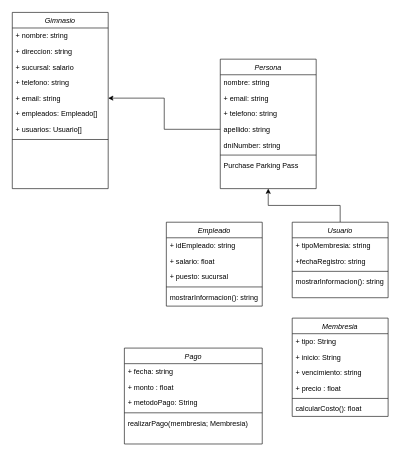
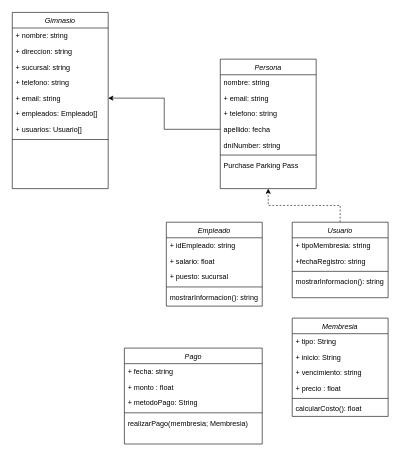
  <mxCell id="0" />
  <mxCell id="1" parent="0" />
  <mxCell id="2" value="Gimnasio" style="swimlane;fontStyle=2;align=center;verticalAlign=top;childLayout=stackLayout;horizontal=1;startSize=26;horizontalStack=0;resizeParent=1;resizeLast=0;collapsible=1;marginBottom=0;rounded=0;shadow=0;strokeWidth=1;" parent="1" vertex="1"><mxGeometry x="20" y="20" width="160" height="294" as="geometry"><mxRectangle x="230" y="140" width="160" height="26" as="alternateBounds" /></mxGeometry></mxCell>
  <mxCell id="3" value="+ nombre: string" style="text;align=left;verticalAlign=top;spacingLeft=4;spacingRight=4;overflow=hidden;rotatable=0;points=[[0,0.5],[1,0.5]];portConstraint=eastwest;" vertex="1" parent="2"><mxGeometry y="26" width="160" height="26" as="geometry" /></mxCell>
  <mxCell id="4" value="+ direccion: string" style="text;align=left;verticalAlign=top;spacingLeft=4;spacingRight=4;overflow=hidden;rotatable=0;points=[[0,0.5],[1,0.5]];portConstraint=eastwest;rounded=0;shadow=0;html=0;" vertex="1" parent="2"><mxGeometry y="52" width="160" height="26" as="geometry" /></mxCell>
- <mxCell id="5" value="+ sucursal: salario" style="text;align=left;verticalAlign=top;spacingLeft=4;spacingRight=4;overflow=hidden;rotatable=0;points=[[0,0.5],[1,0.5]];portConstraint=eastwest;rounded=0;shadow=0;html=0;" parent="2" vertex="1"><mxGeometry y="78" width="160" height="26" as="geometry" /></mxCell>
+ <mxCell id="5" value="+ sucursal: string" style="text;align=left;verticalAlign=top;spacingLeft=4;spacingRight=4;overflow=hidden;rotatable=0;points=[[0,0.5],[1,0.5]];portConstraint=eastwest;rounded=0;shadow=0;html=0;" parent="2" vertex="1"><mxGeometry y="78" width="160" height="26" as="geometry" /></mxCell>
  <mxCell id="6" value="+ telefono: string" style="text;align=left;verticalAlign=top;spacingLeft=4;spacingRight=4;overflow=hidden;rotatable=0;points=[[0,0.5],[1,0.5]];portConstraint=eastwest;rounded=0;shadow=0;html=0;container=1;" vertex="1" parent="2"><mxGeometry y="104" width="160" height="26" as="geometry" /></mxCell>
  <mxCell id="7" value="+ email: string" style="text;align=left;verticalAlign=top;spacingLeft=4;spacingRight=4;overflow=hidden;rotatable=0;points=[[0,0.5],[1,0.5]];portConstraint=eastwest;rounded=0;shadow=0;html=0;" parent="2" vertex="1"><mxGeometry y="130" width="160" height="26" as="geometry" /></mxCell>
  <mxCell id="8" value="+ empleados: Empleado[]&#10;" style="text;align=left;verticalAlign=top;spacingLeft=4;spacingRight=4;overflow=hidden;rotatable=0;points=[[0,0.5],[1,0.5]];portConstraint=eastwest;" vertex="1" parent="2"><mxGeometry y="156" width="160" height="26" as="geometry" /></mxCell>
  <mxCell id="9" value="+ usuarios: Usuario[]" style="text;align=left;verticalAlign=top;spacingLeft=4;spacingRight=4;overflow=hidden;rotatable=0;points=[[0,0.5],[1,0.5]];portConstraint=eastwest;" vertex="1" parent="2"><mxGeometry y="182" width="160" height="26" as="geometry" /></mxCell>
  <mxCell id="10" value="" style="line;html=1;strokeWidth=1;align=left;verticalAlign=middle;spacingTop=-1;spacingLeft=3;spacingRight=3;rotatable=0;labelPosition=right;points=[];portConstraint=eastwest;" parent="2" vertex="1"><mxGeometry y="208" width="160" height="8" as="geometry" /></mxCell>
  <mxCell id="11" value="Empleado" style="swimlane;fontStyle=2;align=center;verticalAlign=top;childLayout=stackLayout;horizontal=1;startSize=26;horizontalStack=0;resizeParent=1;resizeLast=0;collapsible=1;marginBottom=0;rounded=0;shadow=0;strokeWidth=1;" vertex="1" parent="1"><mxGeometry x="277" y="370" width="160" height="140" as="geometry"><mxRectangle x="230" y="140" width="160" height="26" as="alternateBounds" /></mxGeometry></mxCell>
  <mxCell id="12" value="+ idEmpleado: string" style="text;align=left;verticalAlign=top;spacingLeft=4;spacingRight=4;overflow=hidden;rotatable=0;points=[[0,0.5],[1,0.5]];portConstraint=eastwest;" vertex="1" parent="11"><mxGeometry y="26" width="160" height="26" as="geometry" /></mxCell>
  <mxCell id="13" value="+ salario: float" style="text;align=left;verticalAlign=top;spacingLeft=4;spacingRight=4;overflow=hidden;rotatable=0;points=[[0,0.5],[1,0.5]];portConstraint=eastwest;rounded=0;shadow=0;html=0;" vertex="1" parent="11"><mxGeometry y="52" width="160" height="26" as="geometry" /></mxCell>
  <mxCell id="14" value="+ puesto: sucursal" style="text;align=left;verticalAlign=top;spacingLeft=4;spacingRight=4;overflow=hidden;rotatable=0;points=[[0,0.5],[1,0.5]];portConstraint=eastwest;rounded=0;shadow=0;html=0;" vertex="1" parent="11"><mxGeometry y="78" width="160" height="26" as="geometry" /></mxCell>
  <mxCell id="15" value="" style="line;html=1;strokeWidth=1;align=left;verticalAlign=middle;spacingTop=-1;spacingLeft=3;spacingRight=3;rotatable=0;labelPosition=right;points=[];portConstraint=eastwest;" vertex="1" parent="11"><mxGeometry y="104" width="160" height="8" as="geometry" /></mxCell>
  <mxCell id="16" value="mostrarInformacion(): string" style="text;align=left;verticalAlign=top;spacingLeft=4;spacingRight=4;overflow=hidden;rotatable=0;points=[[0,0.5],[1,0.5]];portConstraint=eastwest;" vertex="1" parent="11"><mxGeometry y="112" width="160" height="26" as="geometry" /></mxCell>
  <mxCell id="17" value="Persona" style="swimlane;fontStyle=2;align=center;verticalAlign=top;childLayout=stackLayout;horizontal=1;startSize=26;horizontalStack=0;resizeParent=1;resizeLast=0;collapsible=1;marginBottom=0;rounded=0;shadow=0;strokeWidth=1;" vertex="1" parent="1"><mxGeometry x="367" y="98" width="160" height="216" as="geometry"><mxRectangle x="230" y="140" width="160" height="26" as="alternateBounds" /></mxGeometry></mxCell>
  <mxCell id="18" value="nombre: string" style="text;align=left;verticalAlign=top;spacingLeft=4;spacingRight=4;overflow=hidden;rotatable=0;points=[[0,0.5],[1,0.5]];portConstraint=eastwest;" vertex="1" parent="17"><mxGeometry y="26" width="160" height="26" as="geometry" /></mxCell>
  <mxCell id="19" value="+ email: string" style="text;align=left;verticalAlign=top;spacingLeft=4;spacingRight=4;overflow=hidden;rotatable=0;points=[[0,0.5],[1,0.5]];portConstraint=eastwest;rounded=0;shadow=0;html=0;" vertex="1" parent="17"><mxGeometry y="52" width="160" height="26" as="geometry" /></mxCell>
  <mxCell id="20" value="+ telefono: string" style="text;align=left;verticalAlign=top;spacingLeft=4;spacingRight=4;overflow=hidden;rotatable=0;points=[[0,0.5],[1,0.5]];portConstraint=eastwest;rounded=0;shadow=0;html=0;container=1;" vertex="1" parent="17"><mxGeometry y="78" width="160" height="26" as="geometry" /></mxCell>
- <mxCell id="21" value="apellido: string" style="text;align=left;verticalAlign=top;spacingLeft=4;spacingRight=4;overflow=hidden;rotatable=0;points=[[0,0.5],[1,0.5]];portConstraint=eastwest;rounded=0;shadow=0;html=0;" vertex="1" parent="17"><mxGeometry y="104" width="160" height="26" as="geometry" /></mxCell>
+ <mxCell id="21" value="apellido: fecha" style="text;align=left;verticalAlign=top;spacingLeft=4;spacingRight=4;overflow=hidden;rotatable=0;points=[[0,0.5],[1,0.5]];portConstraint=eastwest;rounded=0;shadow=0;html=0;" vertex="1" parent="17"><mxGeometry y="104" width="160" height="26" as="geometry" /></mxCell>
  <mxCell id="22" value="dniNumber: string" style="text;align=left;verticalAlign=top;spacingLeft=4;spacingRight=4;overflow=hidden;rotatable=0;points=[[0,0.5],[1,0.5]];portConstraint=eastwest;rounded=0;shadow=0;html=0;" vertex="1" parent="17"><mxGeometry y="130" width="160" height="26" as="geometry" /></mxCell>
  <mxCell id="23" value="" style="line;html=1;strokeWidth=1;align=left;verticalAlign=middle;spacingTop=-1;spacingLeft=3;spacingRight=3;rotatable=0;labelPosition=right;points=[];portConstraint=eastwest;" vertex="1" parent="17"><mxGeometry y="156" width="160" height="8" as="geometry" /></mxCell>
  <mxCell id="24" value="Purchase Parking Pass" style="text;align=left;verticalAlign=top;spacingLeft=4;spacingRight=4;overflow=hidden;rotatable=0;points=[[0,0.5],[1,0.5]];portConstraint=eastwest;" vertex="1" parent="17"><mxGeometry y="164" width="160" height="26" as="geometry" /></mxCell>
  <mxCell id="25" value="Membresia" style="swimlane;fontStyle=2;align=center;verticalAlign=top;childLayout=stackLayout;horizontal=1;startSize=26;horizontalStack=0;resizeParent=1;resizeLast=0;collapsible=1;marginBottom=0;rounded=0;shadow=0;strokeWidth=1;" vertex="1" parent="1"><mxGeometry x="487" y="530" width="160" height="164" as="geometry"><mxRectangle x="230" y="140" width="160" height="26" as="alternateBounds" /></mxGeometry></mxCell>
  <mxCell id="26" value="+ tipo: String" style="text;align=left;verticalAlign=top;spacingLeft=4;spacingRight=4;overflow=hidden;rotatable=0;points=[[0,0.5],[1,0.5]];portConstraint=eastwest;" vertex="1" parent="25"><mxGeometry y="26" width="160" height="26" as="geometry" /></mxCell>
  <mxCell id="27" value="+ inicio: String" style="text;align=left;verticalAlign=top;spacingLeft=4;spacingRight=4;overflow=hidden;rotatable=0;points=[[0,0.5],[1,0.5]];portConstraint=eastwest;rounded=0;shadow=0;html=0;" vertex="1" parent="25"><mxGeometry y="52" width="160" height="26" as="geometry" /></mxCell>
  <mxCell id="28" value="+ vencimiento: string" style="text;align=left;verticalAlign=top;spacingLeft=4;spacingRight=4;overflow=hidden;rotatable=0;points=[[0,0.5],[1,0.5]];portConstraint=eastwest;rounded=0;shadow=0;html=0;" vertex="1" parent="25"><mxGeometry y="78" width="160" height="26" as="geometry" /></mxCell>
  <mxCell id="29" value="+ precio : float" style="text;align=left;verticalAlign=top;spacingLeft=4;spacingRight=4;overflow=hidden;rotatable=0;points=[[0,0.5],[1,0.5]];portConstraint=eastwest;rounded=0;shadow=0;html=0;" vertex="1" parent="25"><mxGeometry y="104" width="160" height="26" as="geometry" /></mxCell>
  <mxCell id="30" value="" style="line;html=1;strokeWidth=1;align=left;verticalAlign=middle;spacingTop=-1;spacingLeft=3;spacingRight=3;rotatable=0;labelPosition=right;points=[];portConstraint=eastwest;" vertex="1" parent="25"><mxGeometry y="130" width="160" height="8" as="geometry" /></mxCell>
  <mxCell id="31" value="calcularCosto(): float" style="text;align=left;verticalAlign=top;spacingLeft=4;spacingRight=4;overflow=hidden;rotatable=0;points=[[0,0.5],[1,0.5]];portConstraint=eastwest;" vertex="1" parent="25"><mxGeometry y="138" width="160" height="26" as="geometry" /></mxCell>
- <mxCell id="32" style="edgeStyle=orthogonalEdgeStyle;rounded=0;orthogonalLoop=1;jettySize=auto;html=1;exitX=0.5;exitY=0;exitDx=0;exitDy=0;entryX=0.5;entryY=1;entryDx=0;entryDy=0;" edge="1" parent="1" source="33" target="17"><mxGeometry relative="1" as="geometry" /></mxCell>
+ <mxCell id="32" style="edgeStyle=orthogonalEdgeStyle;rounded=0;orthogonalLoop=1;jettySize=auto;html=1;exitX=0.5;exitY=0;exitDx=0;exitDy=0;entryX=0.5;entryY=1;entryDx=0;entryDy=0;dashed=1;" edge="1" parent="1" source="33" target="17"><mxGeometry relative="1" as="geometry" /></mxCell>
  <mxCell id="33" value="Usuario" style="swimlane;fontStyle=2;align=center;verticalAlign=top;childLayout=stackLayout;horizontal=1;startSize=26;horizontalStack=0;resizeParent=1;resizeLast=0;collapsible=1;marginBottom=0;rounded=0;shadow=0;strokeWidth=1;" vertex="1" parent="1"><mxGeometry x="487" y="370" width="160" height="126" as="geometry"><mxRectangle x="230" y="140" width="160" height="26" as="alternateBounds" /></mxGeometry></mxCell>
  <mxCell id="34" value="+ tipoMembresia: string" style="text;align=left;verticalAlign=top;spacingLeft=4;spacingRight=4;overflow=hidden;rotatable=0;points=[[0,0.5],[1,0.5]];portConstraint=eastwest;rounded=0;shadow=0;html=0;" vertex="1" parent="33"><mxGeometry y="26" width="160" height="26" as="geometry" /></mxCell>
  <mxCell id="35" value="+fechaRegistro: string" style="text;align=left;verticalAlign=top;spacingLeft=4;spacingRight=4;overflow=hidden;rotatable=0;points=[[0,0.5],[1,0.5]];portConstraint=eastwest;rounded=0;shadow=0;html=0;" vertex="1" parent="33"><mxGeometry y="52" width="160" height="26" as="geometry" /></mxCell>
  <mxCell id="36" value="" style="line;html=1;strokeWidth=1;align=left;verticalAlign=middle;spacingTop=-1;spacingLeft=3;spacingRight=3;rotatable=0;labelPosition=right;points=[];portConstraint=eastwest;" vertex="1" parent="33"><mxGeometry y="78" width="160" height="8" as="geometry" /></mxCell>
  <mxCell id="37" value="mostrarInformacion(): string" style="text;align=left;verticalAlign=top;spacingLeft=4;spacingRight=4;overflow=hidden;rotatable=0;points=[[0,0.5],[1,0.5]];portConstraint=eastwest;" vertex="1" parent="33"><mxGeometry y="86" width="160" height="26" as="geometry" /></mxCell>
  <mxCell id="38" value="Pago" style="swimlane;fontStyle=2;align=center;verticalAlign=top;childLayout=stackLayout;horizontal=1;startSize=26;horizontalStack=0;resizeParent=1;resizeLast=0;collapsible=1;marginBottom=0;rounded=0;shadow=0;strokeWidth=1;" vertex="1" parent="1"><mxGeometry x="207" y="580" width="230" height="160" as="geometry"><mxRectangle x="230" y="140" width="160" height="26" as="alternateBounds" /></mxGeometry></mxCell>
  <mxCell id="39" value="+ fecha: string" style="text;align=left;verticalAlign=top;spacingLeft=4;spacingRight=4;overflow=hidden;rotatable=0;points=[[0,0.5],[1,0.5]];portConstraint=eastwest;" vertex="1" parent="38"><mxGeometry y="26" width="230" height="26" as="geometry" /></mxCell>
  <mxCell id="40" value="+ monto : float" style="text;align=left;verticalAlign=top;spacingLeft=4;spacingRight=4;overflow=hidden;rotatable=0;points=[[0,0.5],[1,0.5]];portConstraint=eastwest;rounded=0;shadow=0;html=0;" vertex="1" parent="38"><mxGeometry y="52" width="230" height="26" as="geometry" /></mxCell>
  <mxCell id="41" value="+ metodoPago: String" style="text;align=left;verticalAlign=top;spacingLeft=4;spacingRight=4;overflow=hidden;rotatable=0;points=[[0,0.5],[1,0.5]];portConstraint=eastwest;rounded=0;shadow=0;html=0;" vertex="1" parent="38"><mxGeometry y="78" width="230" height="26" as="geometry" /></mxCell>
  <mxCell id="42" value="" style="line;html=1;strokeWidth=1;align=left;verticalAlign=middle;spacingTop=-1;spacingLeft=3;spacingRight=3;rotatable=0;labelPosition=right;points=[];portConstraint=eastwest;" vertex="1" parent="38"><mxGeometry y="104" width="230" height="8" as="geometry" /></mxCell>
  <mxCell id="43" value="realizarPago(membresia; Membresia)" style="text;align=left;verticalAlign=top;spacingLeft=4;spacingRight=4;overflow=hidden;rotatable=0;points=[[0,0.5],[1,0.5]];portConstraint=eastwest;" vertex="1" parent="38"><mxGeometry y="112" width="230" height="26" as="geometry" /></mxCell>
  <mxCell id="44" style="edgeStyle=orthogonalEdgeStyle;rounded=0;orthogonalLoop=1;jettySize=auto;html=1;exitX=0;exitY=0.5;exitDx=0;exitDy=0;entryX=1;entryY=0.5;entryDx=0;entryDy=0;" edge="1" parent="1" source="21" target="7"><mxGeometry relative="1" as="geometry" /></mxCell>
